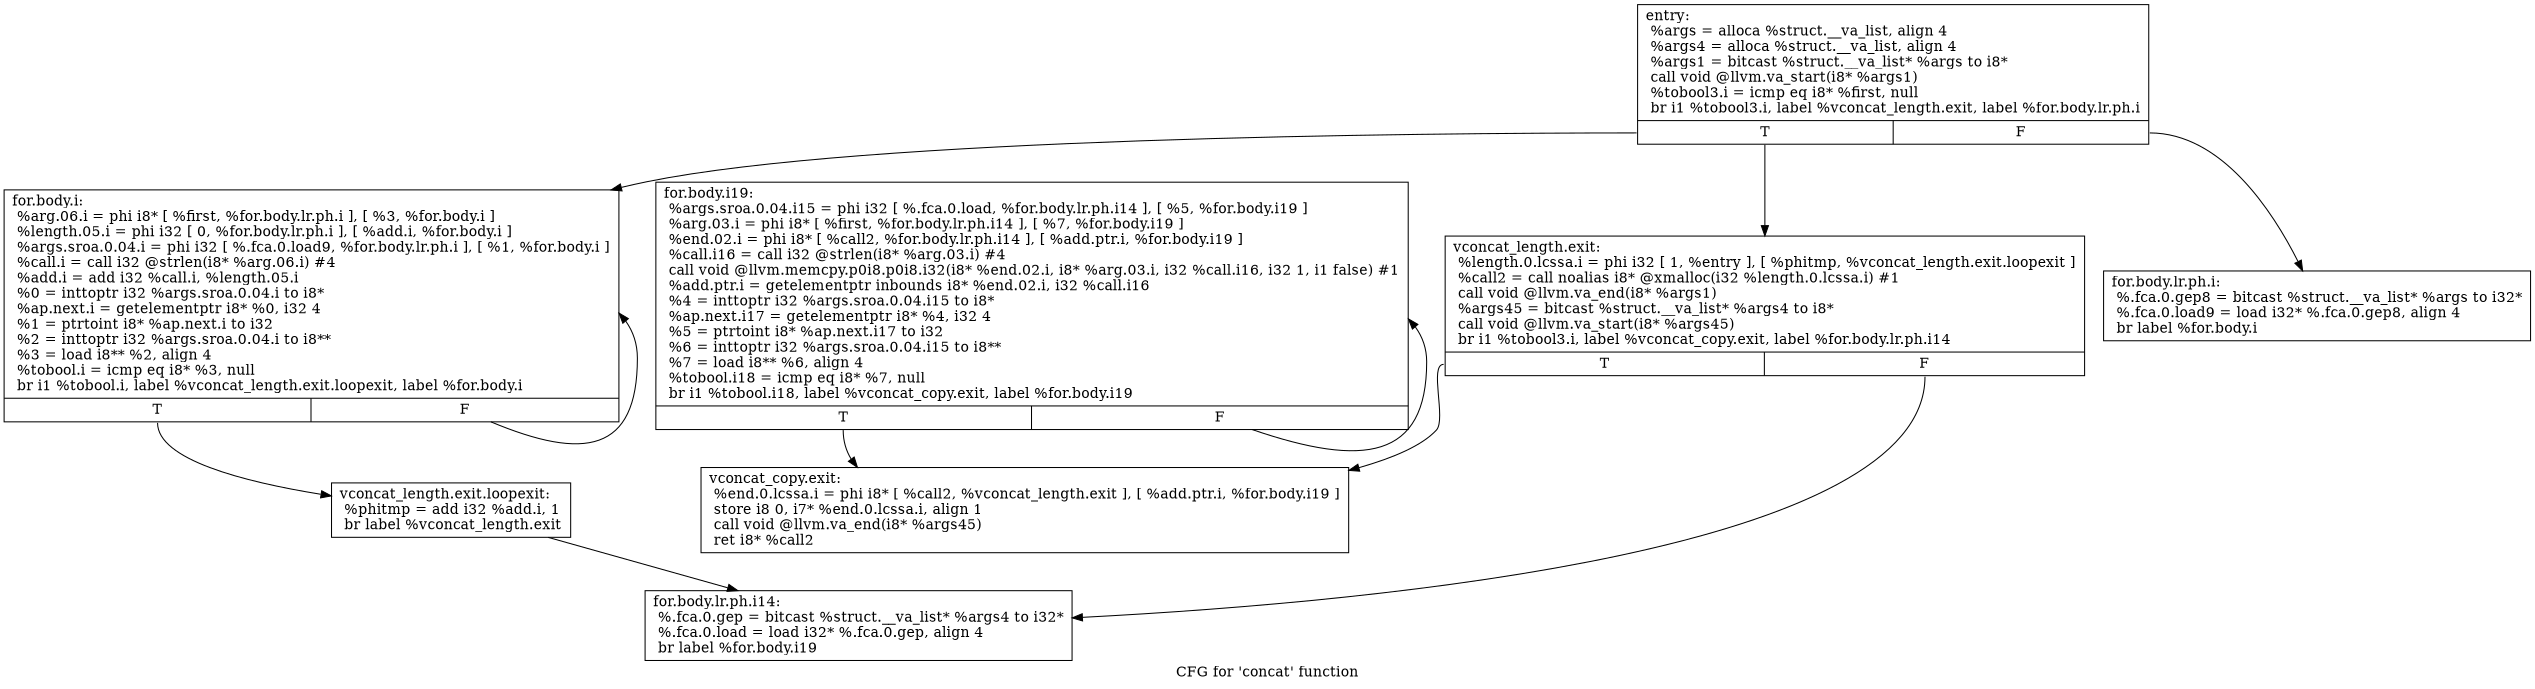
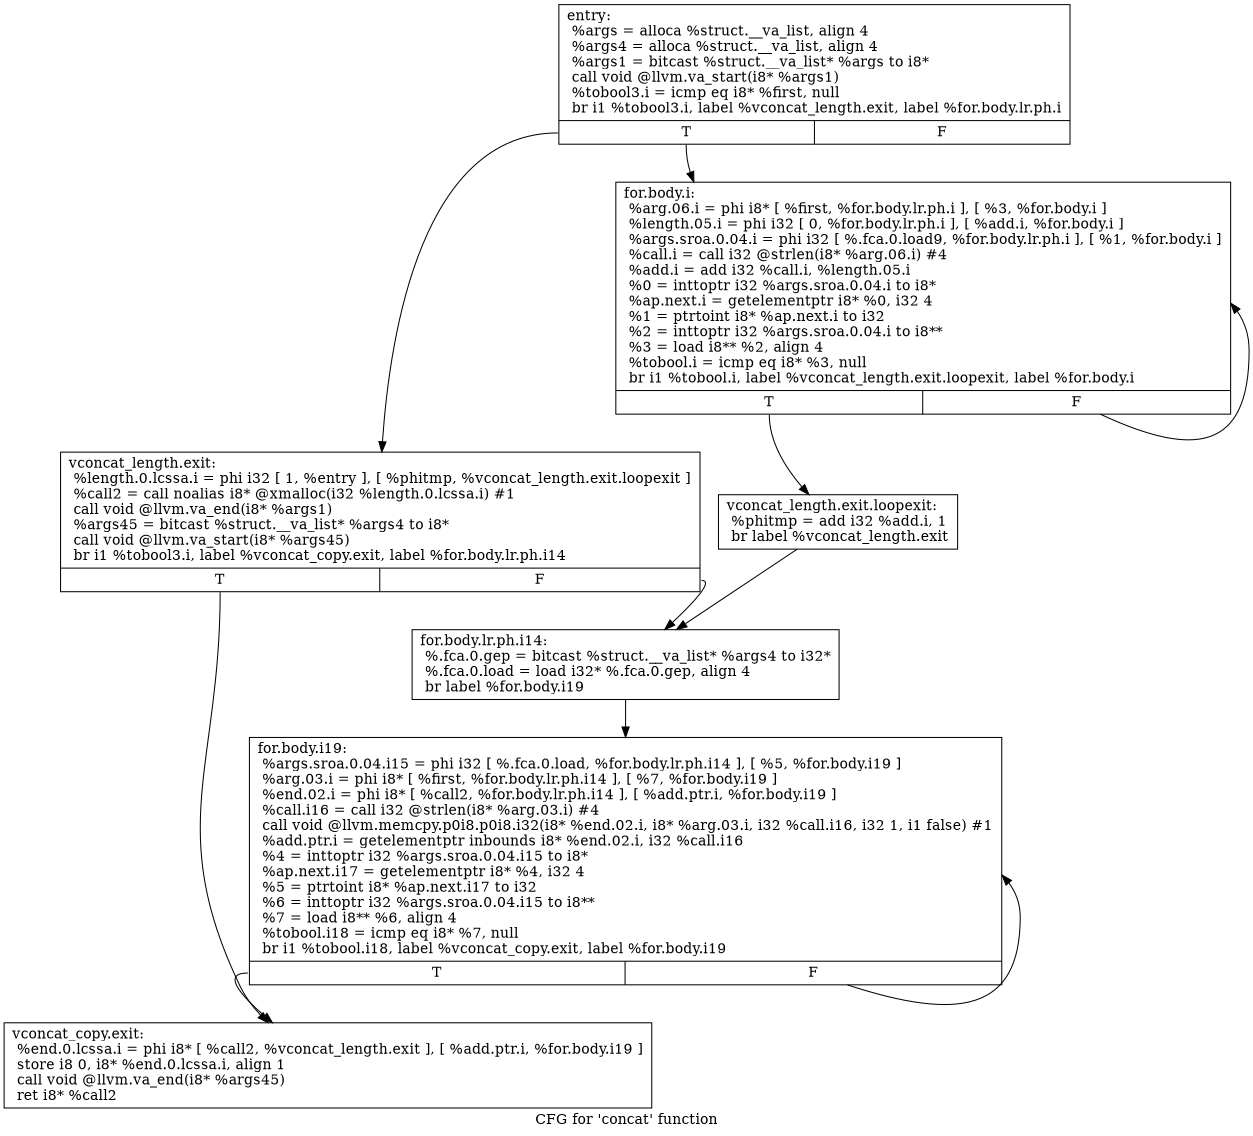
  digraph {
    label="CFG for 'concat' function"
    node [shape=record]
    edge [tailport=s0]
    n1 [label="{entry:\l  %args = alloca %struct.__va_list, align 4\l  %args4 = alloca %struct.__va_list, align 4\l  %args1 = bitcast %struct.__va_list* %args to i8*\l  call void @llvm.va_start(i8* %args1)\l  %tobool3.i = icmp eq i8* %first, null\l  br i1 %tobool3.i, label %vconcat_length.exit, label %for.body.lr.ph.i\l|{<s0>T|<s1>F}}"]
    n2 [label="{vconcat_length.exit:                              \l  %length.0.lcssa.i = phi i32 [ 1, %entry ], [ %phitmp, %vconcat_length.exit.loopexit ]\l  %call2 = call noalias i8* @xmalloc(i32 %length.0.lcssa.i) #1\l  call void @llvm.va_end(i8* %args1)\l  %args45 = bitcast %struct.__va_list* %args4 to i8*\l  call void @llvm.va_start(i8* %args45)\l  br i1 %tobool3.i, label %vconcat_copy.exit, label %for.body.lr.ph.i14\l|{<s0>T|<s1>F}}"]
-   n3 [label="{for.body.lr.ph.i:                                 \l  %.fca.0.gep8 = bitcast %struct.__va_list* %args to i32*\l  %.fca.0.load9 = load i32* %.fca.0.gep8, align 4\l  br label %for.body.i\l}"]
    n4 [label="{for.body.i:                                       \l  %arg.06.i = phi i8* [ %first, %for.body.lr.ph.i ], [ %3, %for.body.i ]\l  %length.05.i = phi i32 [ 0, %for.body.lr.ph.i ], [ %add.i, %for.body.i ]\l  %args.sroa.0.04.i = phi i32 [ %.fca.0.load9, %for.body.lr.ph.i ], [ %1, %for.body.i ]\l  %call.i = call i32 @strlen(i8* %arg.06.i) #4\l  %add.i = add i32 %call.i, %length.05.i\l  %0 = inttoptr i32 %args.sroa.0.04.i to i8*\l  %ap.next.i = getelementptr i8* %0, i32 4\l  %1 = ptrtoint i8* %ap.next.i to i32\l  %2 = inttoptr i32 %args.sroa.0.04.i to i8**\l  %3 = load i8** %2, align 4\l  %tobool.i = icmp eq i8* %3, null\l  br i1 %tobool.i, label %vconcat_length.exit.loopexit, label %for.body.i\l|{<s0>T|<s1>F}}"]
-   n5 [label="{vconcat_copy.exit:                                \l  %end.0.lcssa.i = phi i8* [ %call2, %vconcat_length.exit ], [ %add.ptr.i, %for.body.i19 ]\l  store i8 0, i7* %end.0.lcssa.i, align 1\l  call void @llvm.va_end(i8* %args45)\l  ret i8* %call2\l}"]
+   n5 [label="{vconcat_copy.exit:                                \l  %end.0.lcssa.i = phi i8* [ %call2, %vconcat_length.exit ], [ %add.ptr.i, %for.body.i19 ]\l  store i8 0, i8* %end.0.lcssa.i, align 1\l  call void @llvm.va_end(i8* %args45)\l  ret i8* %call2\l}"]
    n6 [label="{for.body.lr.ph.i14:                               \l  %.fca.0.gep = bitcast %struct.__va_list* %args4 to i32*\l  %.fca.0.load = load i32* %.fca.0.gep, align 4\l  br label %for.body.i19\l}"]
    n7 [label="{for.body.i19:                                     \l  %args.sroa.0.04.i15 = phi i32 [ %.fca.0.load, %for.body.lr.ph.i14 ], [ %5, %for.body.i19 ]\l  %arg.03.i = phi i8* [ %first, %for.body.lr.ph.i14 ], [ %7, %for.body.i19 ]\l  %end.02.i = phi i8* [ %call2, %for.body.lr.ph.i14 ], [ %add.ptr.i, %for.body.i19 ]\l  %call.i16 = call i32 @strlen(i8* %arg.03.i) #4\l  call void @llvm.memcpy.p0i8.p0i8.i32(i8* %end.02.i, i8* %arg.03.i, i32 %call.i16, i32 1, i1 false) #1\l  %add.ptr.i = getelementptr inbounds i8* %end.02.i, i32 %call.i16\l  %4 = inttoptr i32 %args.sroa.0.04.i15 to i8*\l  %ap.next.i17 = getelementptr i8* %4, i32 4\l  %5 = ptrtoint i8* %ap.next.i17 to i32\l  %6 = inttoptr i32 %args.sroa.0.04.i15 to i8**\l  %7 = load i8** %6, align 4\l  %tobool.i18 = icmp eq i8* %7, null\l  br i1 %tobool.i18, label %vconcat_copy.exit, label %for.body.i19\l|{<s0>T|<s1>F}}"]
    n8 [label="{vconcat_length.exit.loopexit:                     \l  %phitmp = add i32 %add.i, 1\l  br label %vconcat_length.exit\l}"]
    n1 -> n2
-   n1 -> n3 [tailport=s1]
    n1 -> n4
    n2 -> n5
    n2 -> n6 [tailport=s1]
    n4 -> n4 [tailport=s1]
    n4 -> n8
+   n6 -> n7
    n7 -> n5
    n7 -> n7 [tailport=s1]
    n8 -> n6
  }
